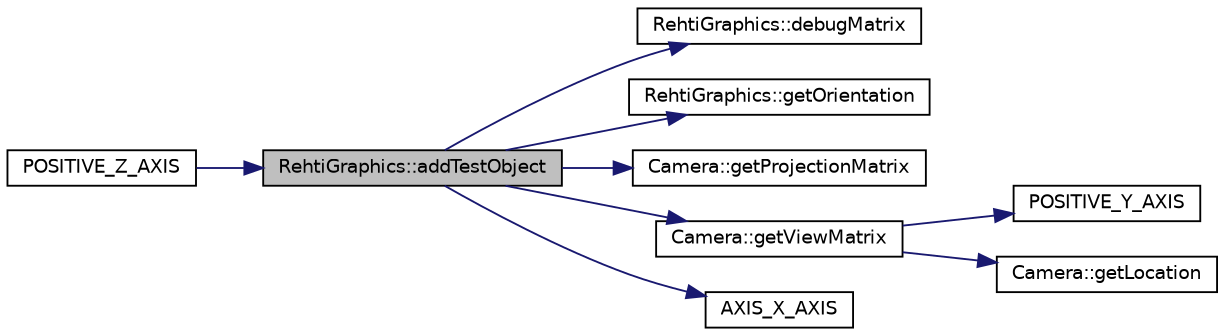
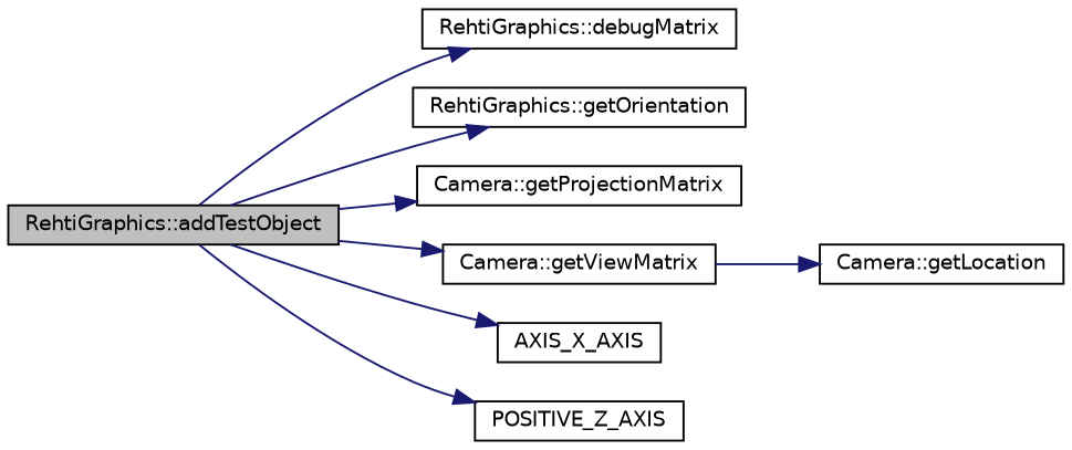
  digraph {
    rankdir=LR
    node [color=black fillcolor=white fontname=Helvetica fontsize=10 shape=record style=filled]
    edge [color=midnightblue fontname=Helvetica fontsize=10 labelfontname=Helvetica labelfontsize=10 style=solid]
    n1 [fillcolor=grey75 fontcolor=black height=0.2 label="RehtiGraphics::addTestObject" width=0.4]
    n2 [height=0.2 label="RehtiGraphics::debugMatrix" width=0.4]
    n3 [height=0.2 label="RehtiGraphics::getOrientation" width=0.4]
    n4 [height=0.2 label="Camera::getProjectionMatrix" width=0.4]
    n5 [height=0.2 label="Camera::getViewMatrix" width=0.4]
    n6 [height=0.2 label=AXIS_X_AXIS width=0.4]
    n7 [height=0.2 label=POSITIVE_Z_AXIS width=0.4]
-   n8 [height=0.2 label=POSITIVE_Y_AXIS width=0.4]
    n9 [height=0.2 label="Camera::getLocation" width=0.4]
    n1 -> n2
    n1 -> n3
    n1 -> n4
    n1 -> n5
    n1 -> n6
-   n7 -> n1
-   n5 -> n8
+   n1 -> n7
    n5 -> n9
  }
